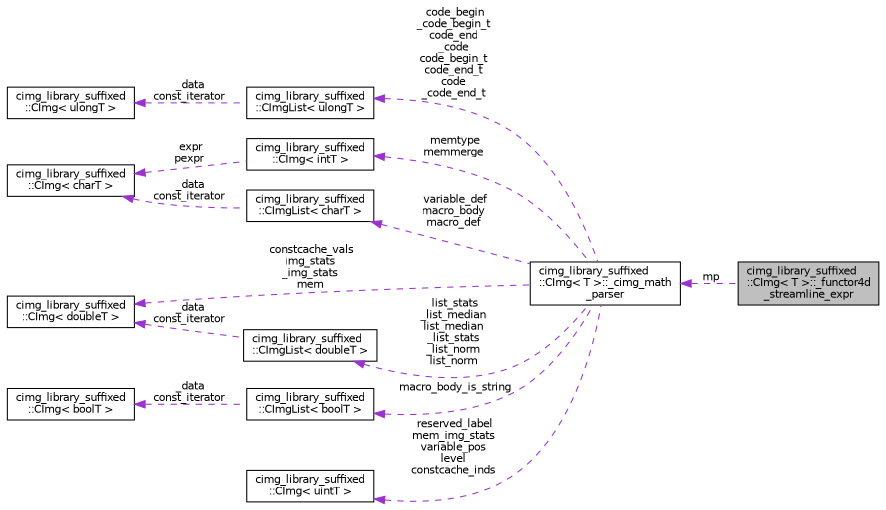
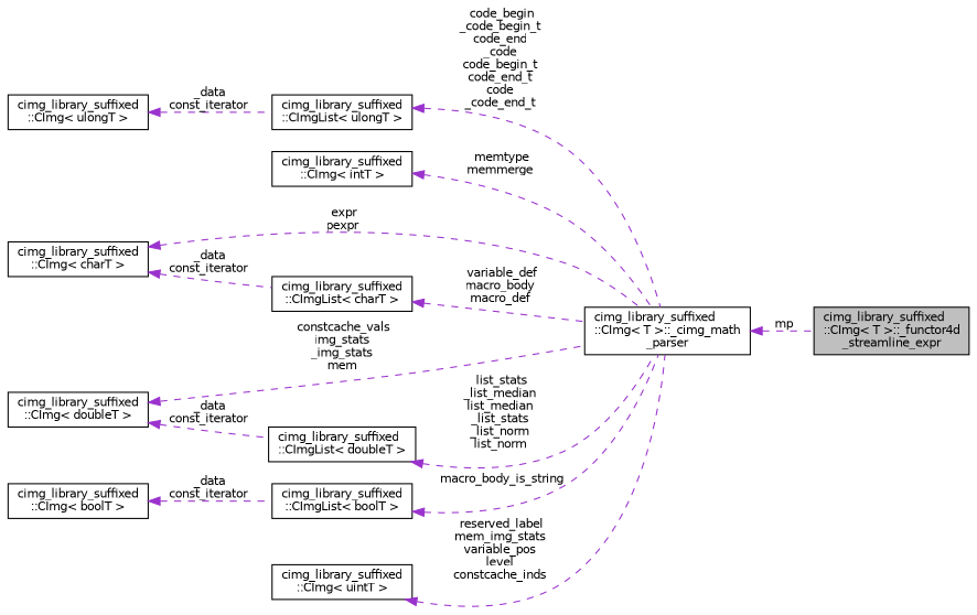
  digraph {
    rankdir=LR
    node [color=black fillcolor=white fontname=Helvetica fontsize=10 shape=record style=filled]
    edge [color=darkorchid3 dir=back fontname=Helvetica fontsize=10 labelfontname=Helvetica labelfontsize=10 style=dashed]
    n1 [fillcolor=grey75 fontcolor=black height=0.2 label="cimg_library_suffixed\l::CImg\< T \>::_functor4d\l_streamline_expr" width=0.4]
    n2 [height=0.2 label="cimg_library_suffixed\l::CImg\< T \>::_cimg_math\l_parser" width=0.4]
    n3 [height=0.2 label="cimg_library_suffixed\l::CImgList\< ulongT \>" width=0.4]
    n4 [height=0.2 label="cimg_library_suffixed\l::CImg\< ulongT \>" width=0.4]
    n5 [height=0.2 label="cimg_library_suffixed\l::CImg\< intT \>" width=0.4]
    n6 [height=0.2 label="cimg_library_suffixed\l::CImg\< charT \>" width=0.4]
    n7 [height=0.2 label="cimg_library_suffixed\l::CImgList\< charT \>" width=0.4]
    n8 [height=0.2 label="cimg_library_suffixed\l::CImg\< doubleT \>" width=0.4]
    n9 [height=0.2 label="cimg_library_suffixed\l::CImgList\< doubleT \>" width=0.4]
    n10 [height=0.2 label="cimg_library_suffixed\l::CImgList\< boolT \>" width=0.4]
    n11 [height=0.2 label="cimg_library_suffixed\l::CImg\< boolT \>" width=0.4]
    n12 [height=0.2 label="cimg_library_suffixed\l::CImg\< uintT \>" width=0.4]
    n2 -> n1 [label=" mp"]
    n3 -> n2 [label=" code_begin\n_code_begin_t\ncode_end\n_code\ncode_begin_t\ncode_end_t\ncode\n_code_end_t"]
    n4 -> n3 [label=" _data\nconst_iterator"]
    n5 -> n2 [label=" memtype\nmemmerge"]
-   n6 -> n5 [label=" expr\npexpr"]
+   n6 -> n2 [label=" expr\npexpr"]
    n6 -> n7 [label=" _data\nconst_iterator"]
    n7 -> n2 [label=" variable_def\nmacro_body\nmacro_def"]
    n8 -> n2 [label=" constcache_vals\nimg_stats\n_img_stats\nmem"]
    n8 -> n9 [label=" _data\nconst_iterator"]
    n9 -> n2 [label=" list_stats\n_list_median\nlist_median\n_list_stats\n_list_norm\nlist_norm"]
    n10 -> n2 [label=" macro_body_is_string"]
    n11 -> n10 [label=" _data\nconst_iterator"]
    n12 -> n2 [label=" reserved_label\nmem_img_stats\nvariable_pos\nlevel\nconstcache_inds"]
  }
